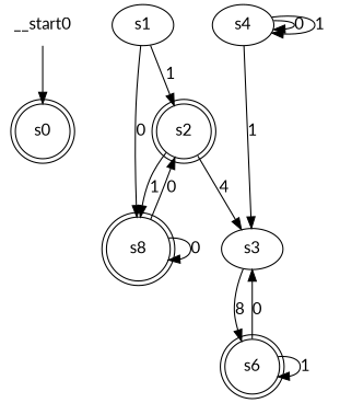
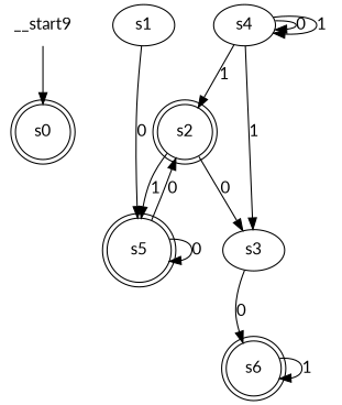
  digraph {
    fontname=Lato
    node [fontname=Lato shape=doublecircle]
    edge [fontname=Lato]
    n1 [label=s0]
    n2 [label=s1 shape=""]
    n3 [label=s2]
-   n4 [label=s8]
+   n4 [label=s5]
    n5 [label=s3 shape=""]
    n6 [label=s6]
    n7 [label=s4 shape=""]
-   __start0 [shape=none]
-   n2 -> n3 [label=1]
+   __start0 [shape=none label=__start9]
+   n7 -> n3 [label=1]
    n2 -> n4 [label=0]
    n3 -> n4 [label=1]
-   n3 -> n5 [label=4]
+   n3 -> n5 [label=0]
    n4 -> n3 [label=0]
    n4 -> n4 [label=0]
-   n5 -> n6 [label=8]
-   n6 -> n5 [label=0]
+   n5 -> n6 [label=0]
    n6 -> n6 [label=1]
    n7 -> n5 [label=1]
    n7 -> n7 [label=0]
    n7 -> n7 [label=1]
    __start0 -> n1
  }
